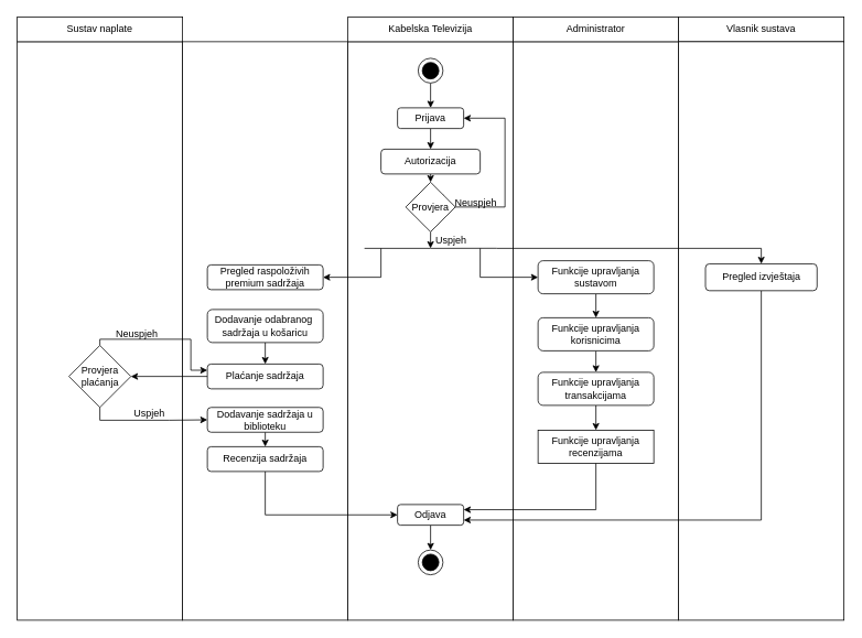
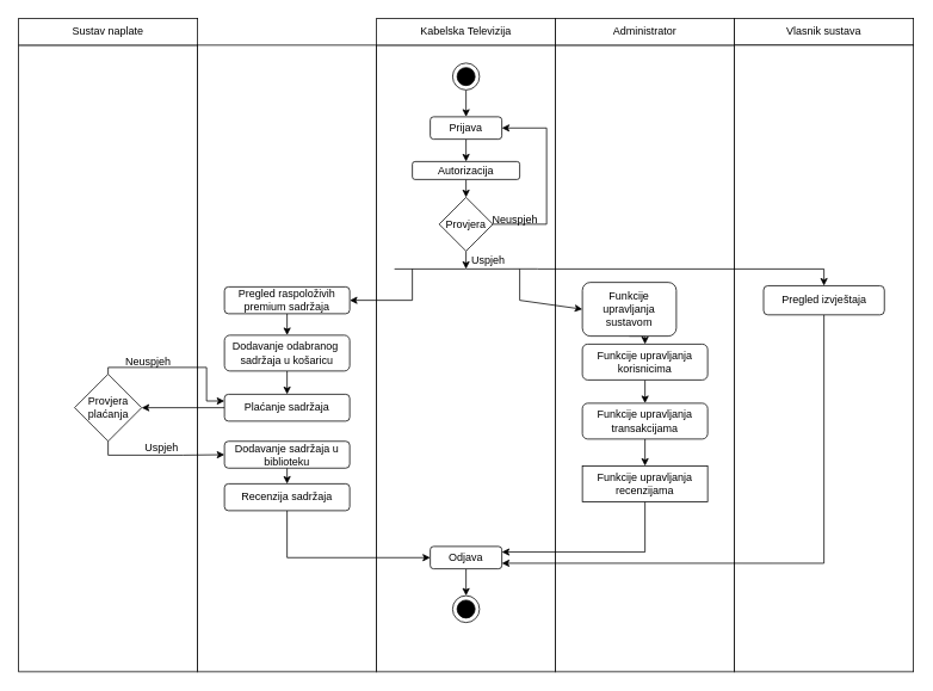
  <mxCell id="0" />
  <mxCell id="1" parent="0" />
  <mxCell id="2" value="" style="rounded=0;whiteSpace=wrap;html=1;" parent="1" vertex="1"><mxGeometry x="20" y="50" width="200" height="700" as="geometry" /></mxCell>
  <mxCell id="3" value="" style="rounded=0;whiteSpace=wrap;html=1;" parent="1" vertex="1"><mxGeometry x="220" y="50" width="200" height="700" as="geometry" /></mxCell>
  <mxCell id="4" value="" style="rounded=0;whiteSpace=wrap;html=1;" parent="1" vertex="1"><mxGeometry x="420" y="50" width="200" height="700" as="geometry" /></mxCell>
  <mxCell id="5" value="" style="rounded=0;whiteSpace=wrap;html=1;" parent="1" vertex="1"><mxGeometry x="620" y="50" width="200" height="700" as="geometry" /></mxCell>
  <mxCell id="6" value="Sustav naplate" style="rounded=0;whiteSpace=wrap;html=1;" parent="1" vertex="1"><mxGeometry x="20" y="20" width="200" height="30" as="geometry" /></mxCell>
  <mxCell id="7" value="Kabelska Televizija" style="rounded=0;whiteSpace=wrap;html=1;" parent="1" vertex="1"><mxGeometry x="420" y="20" width="200" height="30" as="geometry" /></mxCell>
  <mxCell id="8" value="Administrator" style="rounded=0;whiteSpace=wrap;html=1;" parent="1" vertex="1"><mxGeometry x="620" y="20" width="200" height="30" as="geometry" /></mxCell>
  <mxCell id="9" style="edgeStyle=orthogonalEdgeStyle;rounded=0;orthogonalLoop=1;jettySize=auto;html=1;exitX=0.5;exitY=1;exitDx=0;exitDy=0;entryX=0.5;entryY=0;entryDx=0;entryDy=0;" parent="1" source="10" target="12" edge="1"><mxGeometry relative="1" as="geometry" /></mxCell>
  <mxCell id="10" value="" style="ellipse;whiteSpace=wrap;html=1;aspect=fixed;" parent="1" vertex="1"><mxGeometry x="505" y="70" width="30" height="30" as="geometry" /></mxCell>
  <mxCell id="11" style="edgeStyle=orthogonalEdgeStyle;rounded=0;orthogonalLoop=1;jettySize=auto;html=1;exitX=0.5;exitY=1;exitDx=0;exitDy=0;entryX=0.5;entryY=0;entryDx=0;entryDy=0;" parent="1" source="12" target="14" edge="1"><mxGeometry relative="1" as="geometry" /></mxCell>
  <mxCell id="12" value="Prijava" style="rounded=1;whiteSpace=wrap;html=1;" parent="1" vertex="1"><mxGeometry x="480" y="130" width="80" height="25" as="geometry" /></mxCell>
  <mxCell id="13" style="edgeStyle=orthogonalEdgeStyle;rounded=0;orthogonalLoop=1;jettySize=auto;html=1;exitX=0.5;exitY=1;exitDx=0;exitDy=0;entryX=0.5;entryY=0;entryDx=0;entryDy=0;" parent="1" source="14" target="17" edge="1"><mxGeometry relative="1" as="geometry" /></mxCell>
- <mxCell id="14" value="Autorizacija" style="rounded=1;whiteSpace=wrap;html=1;" parent="1" vertex="1"><mxGeometry x="460" y="180" width="120" height="30" as="geometry" /></mxCell>
+ <mxCell id="14" value="Autorizacija" style="rounded=1;whiteSpace=wrap;html=1;" parent="1" vertex="1"><mxGeometry x="460" y="180" width="120" height="20" as="geometry" /></mxCell>
  <mxCell id="15" style="edgeStyle=orthogonalEdgeStyle;rounded=0;orthogonalLoop=1;jettySize=auto;html=1;exitX=1;exitY=0;exitDx=0;exitDy=0;entryX=1;entryY=0.5;entryDx=0;entryDy=0;" parent="1" source="17" target="12" edge="1"><mxGeometry relative="1" as="geometry"><Array as="points"><mxPoint x="535" y="250" /><mxPoint x="610" y="250" /><mxPoint x="610" y="143" /></Array></mxGeometry></mxCell>
  <mxCell id="16" style="edgeStyle=orthogonalEdgeStyle;rounded=0;orthogonalLoop=1;jettySize=auto;html=1;exitX=0.5;exitY=1;exitDx=0;exitDy=0;" parent="1" source="17" edge="1"><mxGeometry relative="1" as="geometry"><mxPoint x="519.944" y="300" as="targetPoint" /></mxGeometry></mxCell>
  <mxCell id="17" value="Provjera" style="rhombus;whiteSpace=wrap;html=1;" parent="1" vertex="1"><mxGeometry x="490" y="220" width="60" height="60" as="geometry" /></mxCell>
  <mxCell id="18" value="Vlasnik sustava" style="rounded=0;whiteSpace=wrap;html=1;" parent="1" vertex="1"><mxGeometry x="820" y="20" width="200" height="30" as="geometry" /></mxCell>
  <mxCell id="19" value="" style="rounded=0;whiteSpace=wrap;html=1;" parent="1" vertex="1"><mxGeometry x="820" y="50" width="200" height="700" as="geometry" /></mxCell>
  <mxCell id="20" value="" style="ellipse;whiteSpace=wrap;html=1;aspect=fixed;fillColor=#000000;" parent="1" vertex="1"><mxGeometry x="510" y="75" width="20" height="20" as="geometry" /></mxCell>
  <mxCell id="21" value="Neuspjeh" style="text;html=1;strokeColor=none;fillColor=none;align=center;verticalAlign=middle;whiteSpace=wrap;rounded=0;" parent="1" vertex="1"><mxGeometry x="550" y="230" width="50" height="30" as="geometry" /></mxCell>
  <mxCell id="22" value="" style="endArrow=none;html=1;rounded=0;entryX=0.9;entryY=0.357;entryDx=0;entryDy=0;entryPerimeter=0;" parent="1" target="4" edge="1"><mxGeometry width="50" height="50" relative="1" as="geometry"><mxPoint x="520" y="300" as="sourcePoint" /><mxPoint x="590" y="300" as="targetPoint" /></mxGeometry></mxCell>
  <mxCell id="23" value="" style="endArrow=none;html=1;rounded=0;" parent="1" edge="1"><mxGeometry width="50" height="50" relative="1" as="geometry"><mxPoint x="440" y="300" as="sourcePoint" /><mxPoint x="520" y="300" as="targetPoint" /></mxGeometry></mxCell>
  <mxCell id="24" value="Uspjeh" style="text;html=1;strokeColor=none;fillColor=none;align=center;verticalAlign=middle;whiteSpace=wrap;rounded=0;" parent="1" vertex="1"><mxGeometry x="520" y="280" width="50" height="20" as="geometry" /></mxCell>
+ <mxCell id="25" style="edgeStyle=orthogonalEdgeStyle;rounded=0;orthogonalLoop=1;jettySize=auto;html=1;exitX=0.5;exitY=1;exitDx=0;exitDy=0;entryX=0.5;entryY=0;entryDx=0;entryDy=0;" parent="1" source="26" target="32" edge="1"><mxGeometry relative="1" as="geometry" /></mxCell>
  <mxCell id="26" value="Pregled raspoloživih premium sadržaja" style="rounded=1;whiteSpace=wrap;html=1;" parent="1" vertex="1"><mxGeometry x="250" y="320" width="140" height="30" as="geometry" /></mxCell>
  <mxCell id="27" style="edgeStyle=orthogonalEdgeStyle;rounded=0;orthogonalLoop=1;jettySize=auto;html=1;exitX=0.5;exitY=1;exitDx=0;exitDy=0;entryX=0.5;entryY=0;entryDx=0;entryDy=0;" parent="1" source="28" target="43" edge="1"><mxGeometry relative="1" as="geometry" /></mxCell>
- <mxCell id="28" value="Funkcije upravljanja sustavom" style="rounded=1;whiteSpace=wrap;html=1;" parent="1" vertex="1"><mxGeometry x="650" y="315" width="140" height="40" as="geometry" /></mxCell>
+ <mxCell id="28" value="Funkcije upravljanja sustavom" style="rounded=1;whiteSpace=wrap;html=1;" parent="1" vertex="1"><mxGeometry x="650" y="315" width="105" height="60" as="geometry" /></mxCell>
  <mxCell id="29" value="" style="endArrow=classic;html=1;rounded=0;entryX=1;entryY=0.5;entryDx=0;entryDy=0;" parent="1" target="26" edge="1"><mxGeometry width="50" height="50" relative="1" as="geometry"><mxPoint x="460" y="300" as="sourcePoint" /><mxPoint x="570" y="350" as="targetPoint" /><Array as="points"><mxPoint x="460" y="335" /></Array></mxGeometry></mxCell>
  <mxCell id="30" value="" style="endArrow=classic;html=1;rounded=0;entryX=0;entryY=0.5;entryDx=0;entryDy=0;" parent="1" target="28" edge="1"><mxGeometry width="50" height="50" relative="1" as="geometry"><mxPoint x="580" y="300" as="sourcePoint" /><mxPoint x="570" y="350" as="targetPoint" /><Array as="points"><mxPoint x="580" y="335" /></Array></mxGeometry></mxCell>
  <mxCell id="31" style="edgeStyle=orthogonalEdgeStyle;rounded=0;orthogonalLoop=1;jettySize=auto;html=1;exitX=0.5;exitY=1;exitDx=0;exitDy=0;entryX=0.5;entryY=0;entryDx=0;entryDy=0;" parent="1" source="32" target="34" edge="1"><mxGeometry relative="1" as="geometry" /></mxCell>
  <mxCell id="32" value="Dodavanje odabranog&amp;nbsp; sadržaja u košaricu" style="rounded=1;whiteSpace=wrap;html=1;" parent="1" vertex="1"><mxGeometry x="250" y="374" width="140" height="40" as="geometry" /></mxCell>
  <mxCell id="33" style="edgeStyle=orthogonalEdgeStyle;rounded=0;orthogonalLoop=1;jettySize=auto;html=1;exitX=0;exitY=0.5;exitDx=0;exitDy=0;entryX=1;entryY=0.5;entryDx=0;entryDy=0;" parent="1" source="34" target="37" edge="1"><mxGeometry relative="1" as="geometry" /></mxCell>
  <mxCell id="34" value="Plaćanje sadržaja" style="rounded=1;whiteSpace=wrap;html=1;" parent="1" vertex="1"><mxGeometry x="250" y="440" width="140" height="30" as="geometry" /></mxCell>
  <mxCell id="35" style="edgeStyle=orthogonalEdgeStyle;rounded=0;orthogonalLoop=1;jettySize=auto;html=1;exitX=0.5;exitY=1;exitDx=0;exitDy=0;entryX=0;entryY=0.5;entryDx=0;entryDy=0;" parent="1" source="37" target="39" edge="1"><mxGeometry relative="1" as="geometry"><Array as="points"><mxPoint x="120" y="508" /><mxPoint x="204" y="508" /></Array></mxGeometry></mxCell>
  <mxCell id="36" style="edgeStyle=orthogonalEdgeStyle;rounded=0;orthogonalLoop=1;jettySize=auto;html=1;exitX=0.5;exitY=0;exitDx=0;exitDy=0;entryX=0;entryY=0.25;entryDx=0;entryDy=0;" parent="1" source="37" target="34" edge="1"><mxGeometry relative="1" as="geometry"><Array as="points"><mxPoint x="120" y="410" /><mxPoint x="230" y="410" /><mxPoint x="230" y="448" /></Array></mxGeometry></mxCell>
  <mxCell id="37" value="Provjera&lt;br&gt;plaćanja" style="rhombus;whiteSpace=wrap;html=1;" parent="1" vertex="1"><mxGeometry x="82.5" y="417.5" width="75" height="75" as="geometry" /></mxCell>
  <mxCell id="38" style="edgeStyle=orthogonalEdgeStyle;rounded=0;orthogonalLoop=1;jettySize=auto;html=1;exitX=0.5;exitY=1;exitDx=0;exitDy=0;entryX=0.5;entryY=0;entryDx=0;entryDy=0;" parent="1" source="39" target="49" edge="1"><mxGeometry relative="1" as="geometry" /></mxCell>
  <mxCell id="39" value="Dodavanje sadržaja u biblioteku" style="rounded=1;whiteSpace=wrap;html=1;" parent="1" vertex="1"><mxGeometry x="250" y="492.5" width="140" height="30" as="geometry" /></mxCell>
  <mxCell id="40" value="Uspjeh" style="text;html=1;strokeColor=none;fillColor=none;align=center;verticalAlign=middle;whiteSpace=wrap;rounded=0;" parent="1" vertex="1"><mxGeometry x="140" y="490" width="80" height="20" as="geometry" /></mxCell>
  <mxCell id="41" value="Neuspjeh" style="text;html=1;strokeColor=none;fillColor=none;align=center;verticalAlign=middle;whiteSpace=wrap;rounded=0;" parent="1" vertex="1"><mxGeometry x="120" y="394" width="90" height="20" as="geometry" /></mxCell>
  <mxCell id="42" style="edgeStyle=orthogonalEdgeStyle;rounded=0;orthogonalLoop=1;jettySize=auto;html=1;exitX=0.5;exitY=1;exitDx=0;exitDy=0;entryX=0.5;entryY=0;entryDx=0;entryDy=0;" parent="1" source="43" target="45" edge="1"><mxGeometry relative="1" as="geometry" /></mxCell>
  <mxCell id="43" value="Funkcije upravljanja korisnicima" style="rounded=1;whiteSpace=wrap;html=1;" parent="1" vertex="1"><mxGeometry x="650" y="384" width="140" height="40" as="geometry" /></mxCell>
  <mxCell id="44" style="edgeStyle=orthogonalEdgeStyle;rounded=0;orthogonalLoop=1;jettySize=auto;html=1;exitX=0.5;exitY=1;exitDx=0;exitDy=0;entryX=0.5;entryY=0;entryDx=0;entryDy=0;" parent="1" source="45" target="47" edge="1"><mxGeometry relative="1" as="geometry" /></mxCell>
  <mxCell id="45" value="Funkcije upravljanja transakcijama" style="rounded=1;whiteSpace=wrap;html=1;" parent="1" vertex="1"><mxGeometry x="650" y="450" width="140" height="40" as="geometry" /></mxCell>
  <mxCell id="46" style="edgeStyle=orthogonalEdgeStyle;rounded=0;orthogonalLoop=1;jettySize=auto;html=1;exitX=0.5;exitY=1;exitDx=0;exitDy=0;entryX=1;entryY=0.25;entryDx=0;entryDy=0;" parent="1" source="47" target="54" edge="1"><mxGeometry relative="1" as="geometry" /></mxCell>
  <mxCell id="47" value="Funkcije upravljanja recenzijama" style="whiteSpace=wrap;html=1;rounded=0;" parent="1" vertex="1"><mxGeometry x="650" y="520" width="140" height="40" as="geometry" /></mxCell>
  <mxCell id="48" style="edgeStyle=orthogonalEdgeStyle;rounded=0;orthogonalLoop=1;jettySize=auto;html=1;exitX=0.5;exitY=1;exitDx=0;exitDy=0;entryX=0;entryY=0.5;entryDx=0;entryDy=0;" parent="1" source="49" target="54" edge="1"><mxGeometry relative="1" as="geometry" /></mxCell>
  <mxCell id="49" value="Recenzija sadržaja" style="rounded=1;whiteSpace=wrap;html=1;" parent="1" vertex="1"><mxGeometry x="250" y="540" width="140" height="30" as="geometry" /></mxCell>
  <mxCell id="50" style="edgeStyle=orthogonalEdgeStyle;rounded=0;orthogonalLoop=1;jettySize=auto;html=1;exitX=0.5;exitY=1;exitDx=0;exitDy=0;entryX=1;entryY=0.75;entryDx=0;entryDy=0;" parent="1" source="51" target="54" edge="1"><mxGeometry relative="1" as="geometry" /></mxCell>
  <mxCell id="51" value="Pregled izvještaja" style="rounded=1;whiteSpace=wrap;html=1;" parent="1" vertex="1"><mxGeometry x="852.5" y="318.75" width="135" height="32.5" as="geometry" /></mxCell>
  <mxCell id="52" value="" style="endArrow=classic;html=1;rounded=0;entryX=0.5;entryY=0;entryDx=0;entryDy=0;" parent="1" target="51" edge="1"><mxGeometry width="50" height="50" relative="1" as="geometry"><mxPoint x="600" y="300" as="sourcePoint" /><mxPoint x="660" y="390" as="targetPoint" /><Array as="points"><mxPoint x="920" y="300" /></Array></mxGeometry></mxCell>
  <mxCell id="53" style="edgeStyle=orthogonalEdgeStyle;rounded=0;orthogonalLoop=1;jettySize=auto;html=1;exitX=0.5;exitY=1;exitDx=0;exitDy=0;entryX=0.5;entryY=0;entryDx=0;entryDy=0;" parent="1" source="54" target="55" edge="1"><mxGeometry relative="1" as="geometry" /></mxCell>
  <mxCell id="54" value="Odjava" style="rounded=1;whiteSpace=wrap;html=1;" parent="1" vertex="1"><mxGeometry x="480" y="610" width="80" height="25" as="geometry" /></mxCell>
  <mxCell id="55" value="" style="ellipse;whiteSpace=wrap;html=1;aspect=fixed;" parent="1" vertex="1"><mxGeometry x="505" y="665" width="30" height="30" as="geometry" /></mxCell>
  <mxCell id="56" value="" style="ellipse;whiteSpace=wrap;html=1;aspect=fixed;fillColor=#000000;" parent="1" vertex="1"><mxGeometry x="510" y="670" width="20" height="20" as="geometry" /></mxCell>
